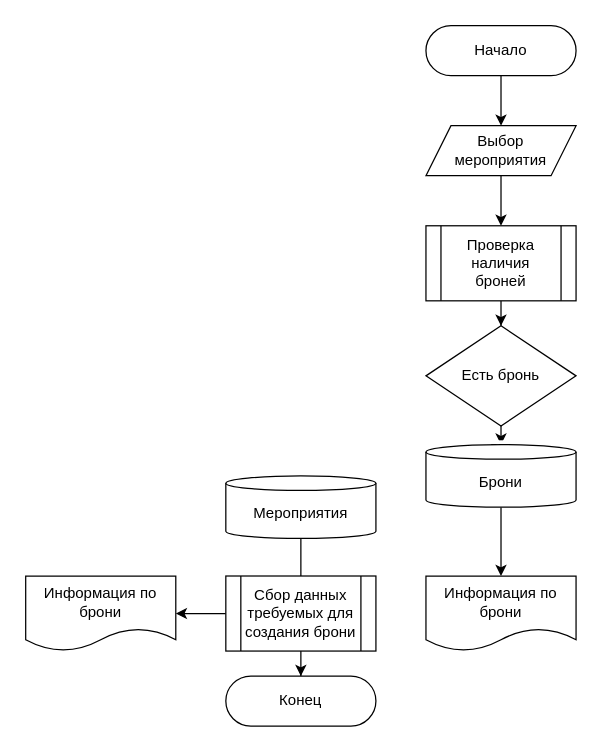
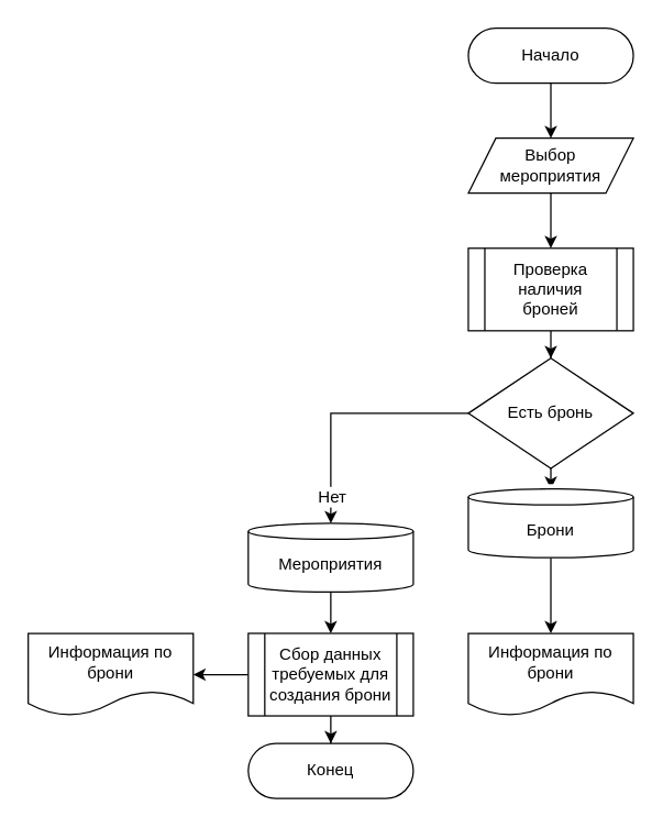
  <mxCell id="0" />
  <mxCell id="1" parent="0" />
  <mxCell id="2" style="edgeStyle=orthogonalEdgeStyle;rounded=0;orthogonalLoop=1;jettySize=auto;html=1;fontSize=12;" edge="1" parent="1" source="3" target="5"><mxGeometry relative="1" as="geometry" /></mxCell>
  <mxCell id="3" value="Начало" style="rounded=1;whiteSpace=wrap;html=1;arcSize=50;fontSize=12;" parent="1" vertex="1"><mxGeometry x="340" y="20" width="120" height="40" as="geometry" /></mxCell>
  <mxCell id="4" style="edgeStyle=orthogonalEdgeStyle;rounded=0;orthogonalLoop=1;jettySize=auto;html=1;fontSize=12;" edge="1" parent="1" source="5" target="9"><mxGeometry relative="1" as="geometry" /></mxCell>
  <mxCell id="5" value="Выбор&lt;br style=&quot;font-size: 12px;&quot;&gt;мероприятия" style="shape=parallelogram;perimeter=parallelogramPerimeter;whiteSpace=wrap;html=1;fixedSize=1;fontSize=12;" parent="1" vertex="1"><mxGeometry x="340" y="100" width="120" height="40" as="geometry" /></mxCell>
- <mxCell id="6" style="edgeStyle=orthogonalEdgeStyle;rounded=0;orthogonalLoop=1;jettySize=auto;html=1;endArrow=none;" edge="1" parent="1" source="7" target="21"><mxGeometry relative="1" as="geometry" /></mxCell>
+ <mxCell id="6" style="edgeStyle=orthogonalEdgeStyle;rounded=0;orthogonalLoop=1;jettySize=auto;html=1;" edge="1" parent="1" source="7" target="21"><mxGeometry relative="1" as="geometry" /></mxCell>
  <mxCell id="7" value="Мероприятия" style="shape=cylinder3;whiteSpace=wrap;html=1;boundedLbl=1;backgroundOutline=1;size=5.8;fontSize=12;" parent="1" vertex="1"><mxGeometry x="180" y="380" width="120" height="50" as="geometry" /></mxCell>
  <mxCell id="8" style="edgeStyle=orthogonalEdgeStyle;rounded=0;orthogonalLoop=1;jettySize=auto;html=1;fontSize=12;" edge="1" parent="1" source="9" target="16"><mxGeometry relative="1" as="geometry" /></mxCell>
  <mxCell id="9" value="Проверка наличия&lt;br style=&quot;font-size: 12px;&quot;&gt;броней" style="shape=process;whiteSpace=wrap;html=1;backgroundOutline=1;fontSize=12;" parent="1" vertex="1"><mxGeometry x="340" width="120" height="60" as="geometry" y="180" /></mxCell>
  <mxCell id="10" value="Информация по брони" style="shape=document;whiteSpace=wrap;html=1;boundedLbl=1;fontSize=12;" parent="1" vertex="1"><mxGeometry x="340" y="460" width="120" height="60" as="geometry" /></mxCell>
  <mxCell id="11" value="Конец" style="rounded=1;whiteSpace=wrap;html=1;arcSize=50;fontSize=12;" parent="1" vertex="1"><mxGeometry x="180" y="540" width="120" height="40" as="geometry" /></mxCell>
  <mxCell id="12" style="edgeStyle=orthogonalEdgeStyle;rounded=0;orthogonalLoop=1;jettySize=auto;html=1;fontSize=12;" edge="1" parent="1" source="16" target="18"><mxGeometry relative="1" as="geometry" /></mxCell>
  <mxCell id="13" value="Да" style="edgeLabel;html=1;align=center;verticalAlign=middle;resizable=0;points=[];fontSize=12;" vertex="1" connectable="0" parent="12"><mxGeometry x="-0.21" y="2" relative="1" as="geometry"><mxPoint x="-2" y="4" as="offset" /></mxGeometry></mxCell>
+ <mxCell id="14" style="edgeStyle=orthogonalEdgeStyle;rounded=0;orthogonalLoop=1;jettySize=auto;html=1;fontSize=12;" edge="1" parent="1" source="16" target="7"><mxGeometry relative="1" as="geometry" /></mxCell>
+ <mxCell id="15" value="Нет" style="edgeLabel;html=1;align=center;verticalAlign=middle;resizable=0;points=[];fontSize=12;" vertex="1" connectable="0" parent="14"><mxGeometry x="0.676" y="-3" relative="1" as="geometry"><mxPoint x="3" y="9" as="offset" /></mxGeometry></mxCell>
  <mxCell id="16" value="Есть бронь" style="rhombus;whiteSpace=wrap;html=1;fontSize=12;" parent="1" vertex="1"><mxGeometry x="340" y="260" width="120" height="80" as="geometry" /></mxCell>
  <mxCell id="17" style="edgeStyle=orthogonalEdgeStyle;rounded=0;orthogonalLoop=1;jettySize=auto;html=1;" edge="1" parent="1" source="18" target="10"><mxGeometry relative="1" as="geometry" /></mxCell>
  <mxCell id="18" value="Брони" style="shape=cylinder3;whiteSpace=wrap;html=1;boundedLbl=1;backgroundOutline=1;size=5.8;fontSize=12;" parent="1" vertex="1"><mxGeometry x="340" y="355" width="120" height="50" as="geometry" /></mxCell>
  <mxCell id="19" style="edgeStyle=orthogonalEdgeStyle;rounded=0;orthogonalLoop=1;jettySize=auto;html=1;" edge="1" parent="1" source="21" target="11"><mxGeometry relative="1" as="geometry" /></mxCell>
  <mxCell id="20" style="edgeStyle=orthogonalEdgeStyle;rounded=0;orthogonalLoop=1;jettySize=auto;html=1;" edge="1" parent="1" source="21" target="22"><mxGeometry relative="1" as="geometry" /></mxCell>
  <mxCell id="21" value="Сбор данных требуемых для создания брони" style="shape=process;whiteSpace=wrap;html=1;backgroundOutline=1;fontSize=12;" vertex="1" parent="1"><mxGeometry x="180" y="460" width="120" height="60" as="geometry" /></mxCell>
  <mxCell id="22" value="Информация по брони" style="shape=document;whiteSpace=wrap;html=1;boundedLbl=1;fontSize=12;" vertex="1" parent="1"><mxGeometry x="20" y="460" width="120" height="60" as="geometry" /></mxCell>
